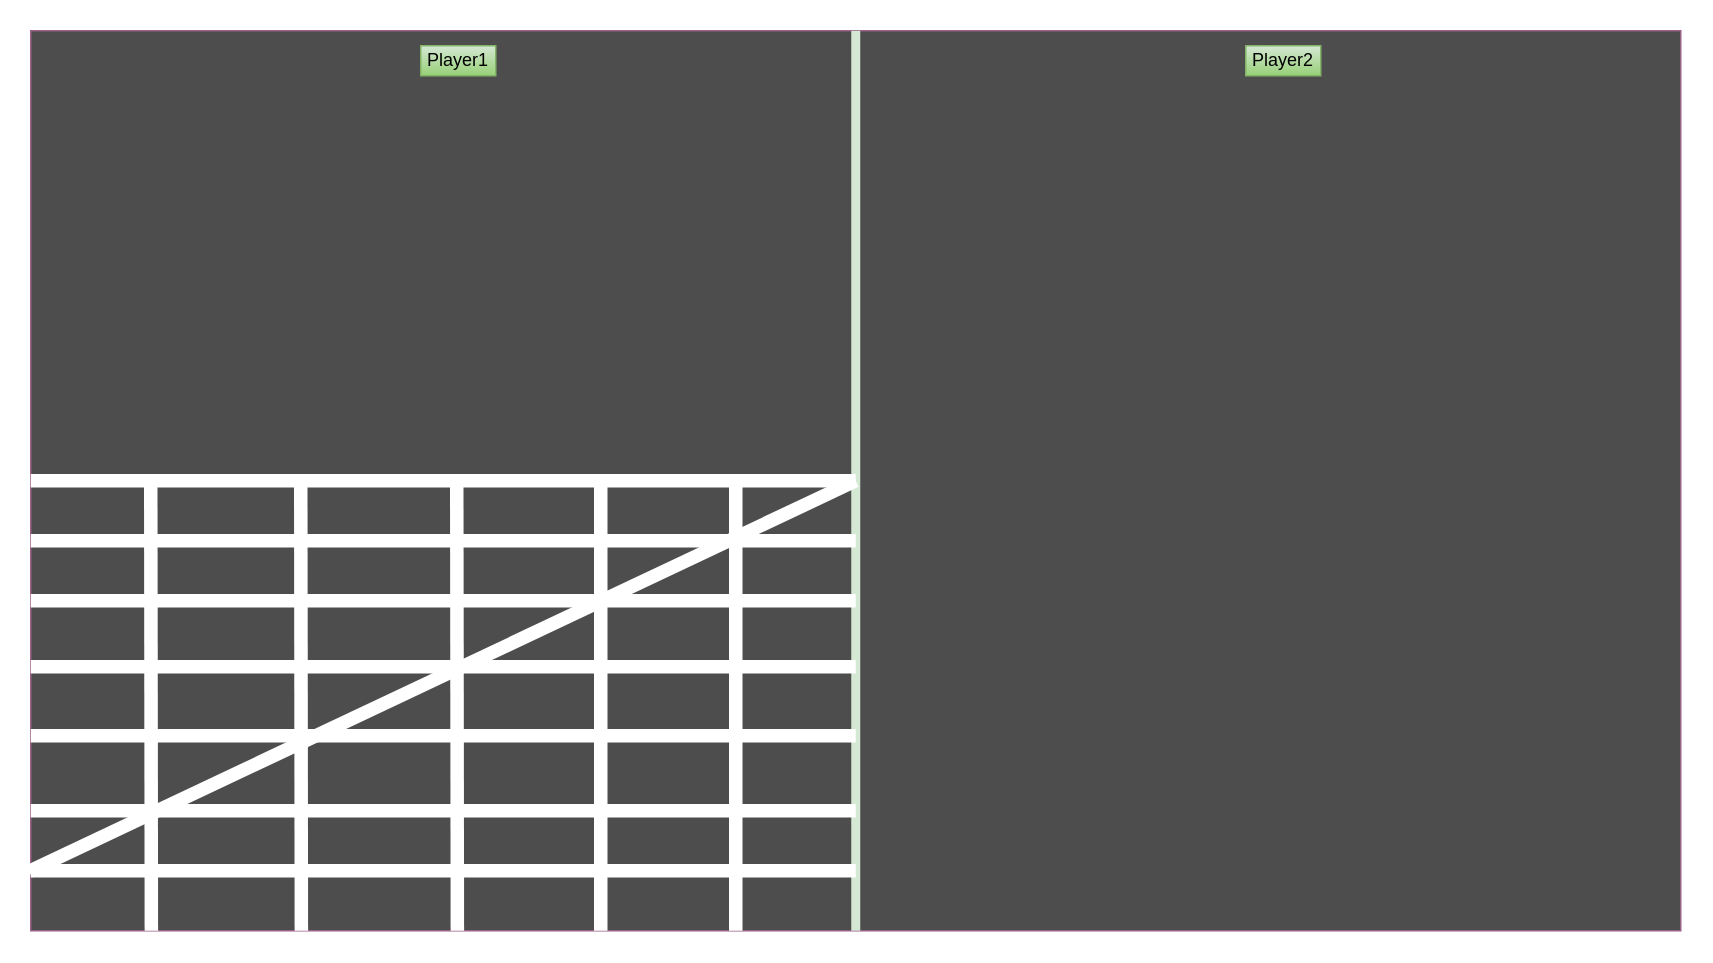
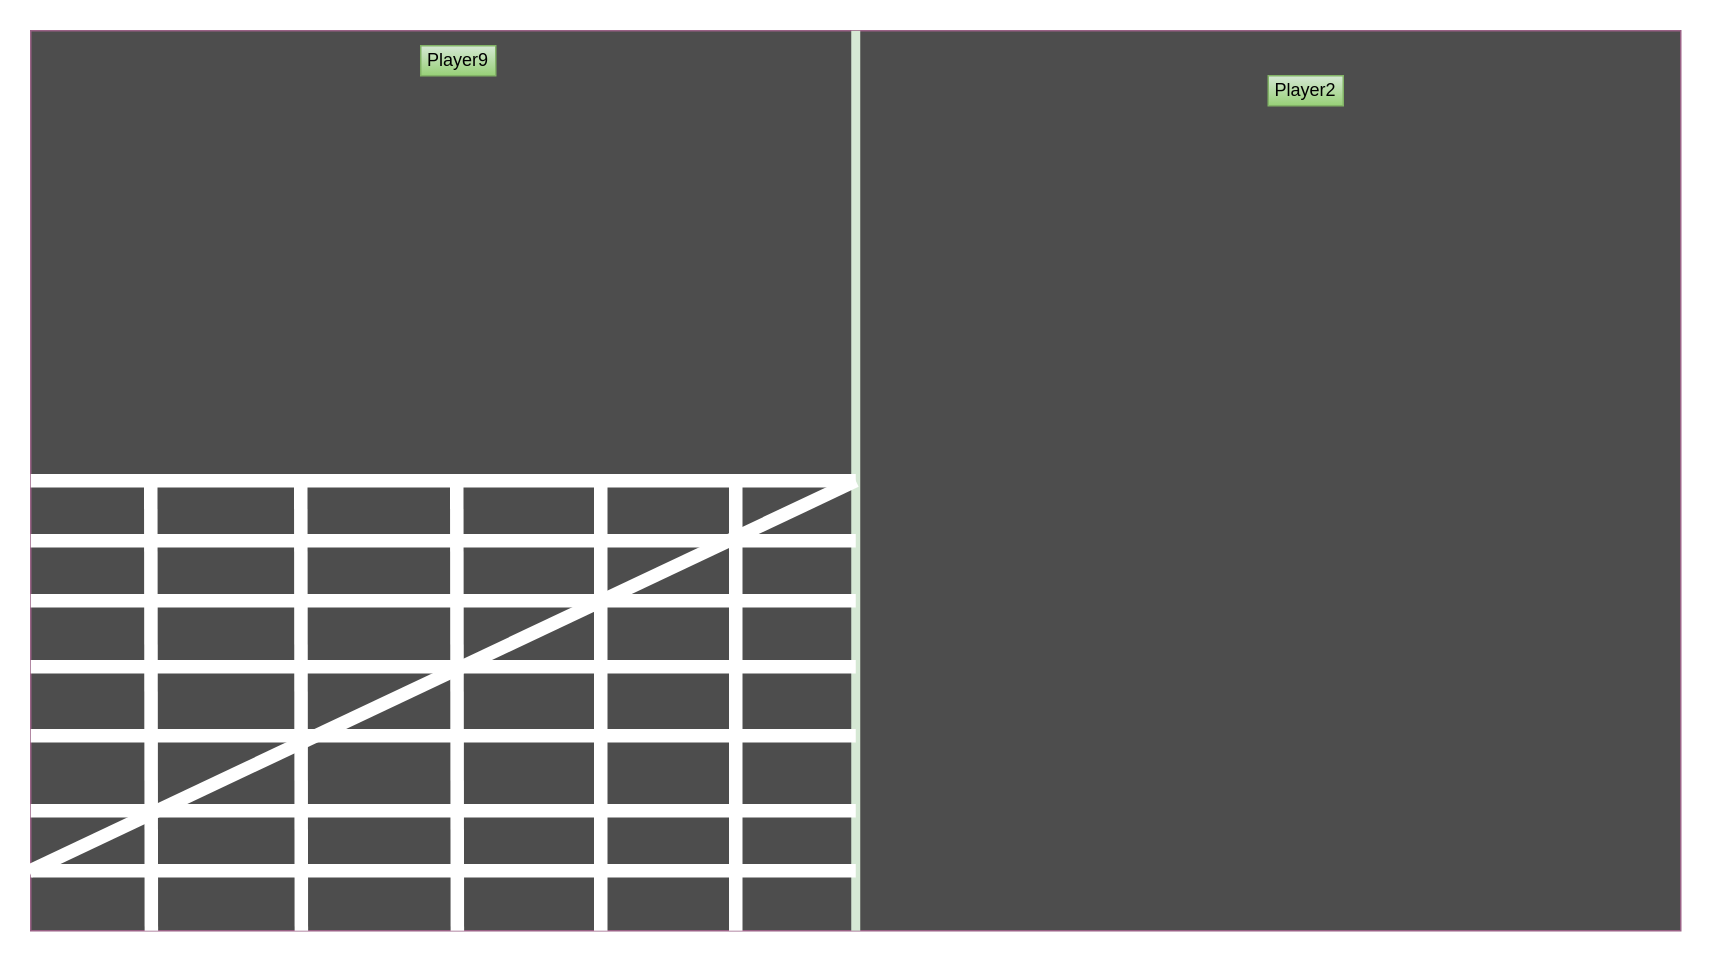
  <mxCell id="0" />
  <mxCell id="1" parent="0" />
  <mxCell id="2" value="" style="rounded=0;whiteSpace=wrap;html=1;strokeColor=#996185;fillColor=#4D4D4D;" parent="1" vertex="1"><mxGeometry width="1100" height="600" as="geometry" x="20" y="20" /></mxCell>
  <mxCell id="3" value="" style="endArrow=none;html=1;strokeWidth=6;strokeColor=#D5E8D4;entryX=0.5;entryY=0;entryDx=0;entryDy=0;exitX=0.5;exitY=1;exitDx=0;exitDy=0;exitPerimeter=0;" parent="1" source="2" target="2" edge="1"><mxGeometry width="50" height="50" relative="1" as="geometry"><mxPoint x="570" y="610" as="sourcePoint" /><mxPoint x="620" y="620" as="targetPoint" /></mxGeometry></mxCell>
- <mxCell id="4" value="Player1" style="text;html=1;strokeColor=#82b366;fillColor=#d5e8d4;align=center;verticalAlign=middle;whiteSpace=wrap;rounded=0;gradientColor=#97d077;" parent="1" vertex="1"><mxGeometry x="280" y="30" width="50" height="20" as="geometry" /></mxCell>
- <mxCell id="5" value="Player2" style="text;html=1;strokeColor=#82b366;fillColor=#d5e8d4;align=center;verticalAlign=middle;whiteSpace=wrap;rounded=0;gradientColor=#97d077;" parent="1" vertex="1"><mxGeometry x="830" y="30" width="50" height="20" as="geometry" /></mxCell>
+ <mxCell id="4" value="Player9" style="text;html=1;strokeColor=#82b366;fillColor=#d5e8d4;align=center;verticalAlign=middle;whiteSpace=wrap;rounded=0;gradientColor=#97d077;" parent="1" vertex="1"><mxGeometry x="280" y="30" width="50" height="20" as="geometry" /></mxCell>
+ <mxCell id="5" value="Player2" style="text;html=1;strokeColor=#82b366;fillColor=#d5e8d4;align=center;verticalAlign=middle;whiteSpace=wrap;rounded=0;gradientColor=#97d077;" parent="1" vertex="1"><mxGeometry x="845" y="50" width="50" height="20" as="geometry" /></mxCell>
  <mxCell id="6" value="" style="endArrow=none;html=1;strokeColor=#FFFFFF;strokeWidth=9;exitX=0;exitY=0.5;exitDx=0;exitDy=0;" edge="1" parent="1" source="2"><mxGeometry width="50" height="50" relative="1" as="geometry"><mxPoint x="540" y="360" as="sourcePoint" /><mxPoint x="570" y="320" as="targetPoint" /></mxGeometry></mxCell>
  <mxCell id="7" value="" style="endArrow=none;html=1;strokeColor=#FFFFFF;strokeWidth=9;" edge="1" parent="1"><mxGeometry width="50" height="50" relative="1" as="geometry"><mxPoint x="490" y="320" as="sourcePoint" /><mxPoint x="490" y="620" as="targetPoint" /></mxGeometry></mxCell>
  <mxCell id="8" value="" style="endArrow=none;html=1;strokeColor=#FFFFFF;strokeWidth=9;exitX=0;exitY=0.5;exitDx=0;exitDy=0;" edge="1" parent="1"><mxGeometry width="50" height="50" relative="1" as="geometry"><mxPoint x="400" y="620" as="sourcePoint" /><mxPoint x="400" y="320" as="targetPoint" /></mxGeometry></mxCell>
  <mxCell id="9" value="" style="endArrow=none;html=1;strokeColor=#FFFFFF;strokeWidth=9;exitX=0;exitY=0.5;exitDx=0;exitDy=0;" edge="1" parent="1"><mxGeometry width="50" height="50" relative="1" as="geometry"><mxPoint x="304.41" y="620" as="sourcePoint" /><mxPoint x="304" y="320" as="targetPoint" /></mxGeometry></mxCell>
  <mxCell id="10" value="" style="endArrow=none;html=1;strokeColor=#FFFFFF;strokeWidth=9;exitX=0;exitY=0.5;exitDx=0;exitDy=0;" edge="1" parent="1"><mxGeometry width="50" height="50" relative="1" as="geometry"><mxPoint y="360" as="sourcePoint" x="20" /><mxPoint x="570" y="360" as="targetPoint" /></mxGeometry></mxCell>
  <mxCell id="11" value="" style="endArrow=none;html=1;strokeColor=#FFFFFF;strokeWidth=9;exitX=0;exitY=0.5;exitDx=0;exitDy=0;" edge="1" parent="1"><mxGeometry width="50" height="50" relative="1" as="geometry"><mxPoint y="400" as="sourcePoint" x="20" /><mxPoint x="570" y="400" as="targetPoint" /></mxGeometry></mxCell>
  <mxCell id="12" value="" style="endArrow=none;html=1;strokeColor=#FFFFFF;strokeWidth=9;exitX=0;exitY=0.5;exitDx=0;exitDy=0;" edge="1" parent="1"><mxGeometry width="50" height="50" relative="1" as="geometry"><mxPoint y="444" as="sourcePoint" x="20" /><mxPoint x="570" y="444" as="targetPoint" /></mxGeometry></mxCell>
  <mxCell id="13" value="" style="endArrow=none;html=1;strokeColor=#FFFFFF;strokeWidth=9;exitX=0;exitY=0.5;exitDx=0;exitDy=0;" edge="1" parent="1"><mxGeometry width="50" height="50" relative="1" as="geometry"><mxPoint y="490" as="sourcePoint" x="20" /><mxPoint x="570" y="490" as="targetPoint" /></mxGeometry></mxCell>
  <mxCell id="14" value="" style="endArrow=none;html=1;strokeColor=#FFFFFF;strokeWidth=9;exitX=0;exitY=0.5;exitDx=0;exitDy=0;" edge="1" parent="1"><mxGeometry width="50" height="50" relative="1" as="geometry"><mxPoint y="540" as="sourcePoint" x="20" /><mxPoint x="570" y="540" as="targetPoint" /></mxGeometry></mxCell>
  <mxCell id="15" value="" style="endArrow=none;html=1;strokeColor=#FFFFFF;strokeWidth=9;exitX=0;exitY=0.5;exitDx=0;exitDy=0;" edge="1" parent="1"><mxGeometry width="50" height="50" relative="1" as="geometry"><mxPoint y="580" as="sourcePoint" x="20" /><mxPoint x="570" y="580" as="targetPoint" /></mxGeometry></mxCell>
  <mxCell id="16" value="" style="endArrow=none;html=1;strokeColor=#FFFFFF;strokeWidth=9;exitX=0;exitY=0.5;exitDx=0;exitDy=0;" edge="1" parent="1"><mxGeometry width="50" height="50" relative="1" as="geometry"><mxPoint x="200.41" y="620" as="sourcePoint" /><mxPoint x="200" y="320" as="targetPoint" /></mxGeometry></mxCell>
  <mxCell id="17" value="" style="endArrow=none;html=1;strokeColor=#FFFFFF;strokeWidth=9;exitX=0;exitY=0.5;exitDx=0;exitDy=0;" edge="1" parent="1"><mxGeometry width="50" height="50" relative="1" as="geometry"><mxPoint x="100.41" y="620" as="sourcePoint" /><mxPoint x="100" y="320" as="targetPoint" /></mxGeometry></mxCell>
  <mxCell id="18" value="" style="endArrow=none;html=1;strokeColor=#FFFFFF;strokeWidth=9;exitX=-0.001;exitY=0.934;exitDx=0;exitDy=0;exitPerimeter=0;" edge="1" parent="1" source="2"><mxGeometry width="50" height="50" relative="1" as="geometry"><mxPoint x="520" y="370" as="sourcePoint" /><mxPoint x="570" y="320" as="targetPoint" /></mxGeometry></mxCell>
